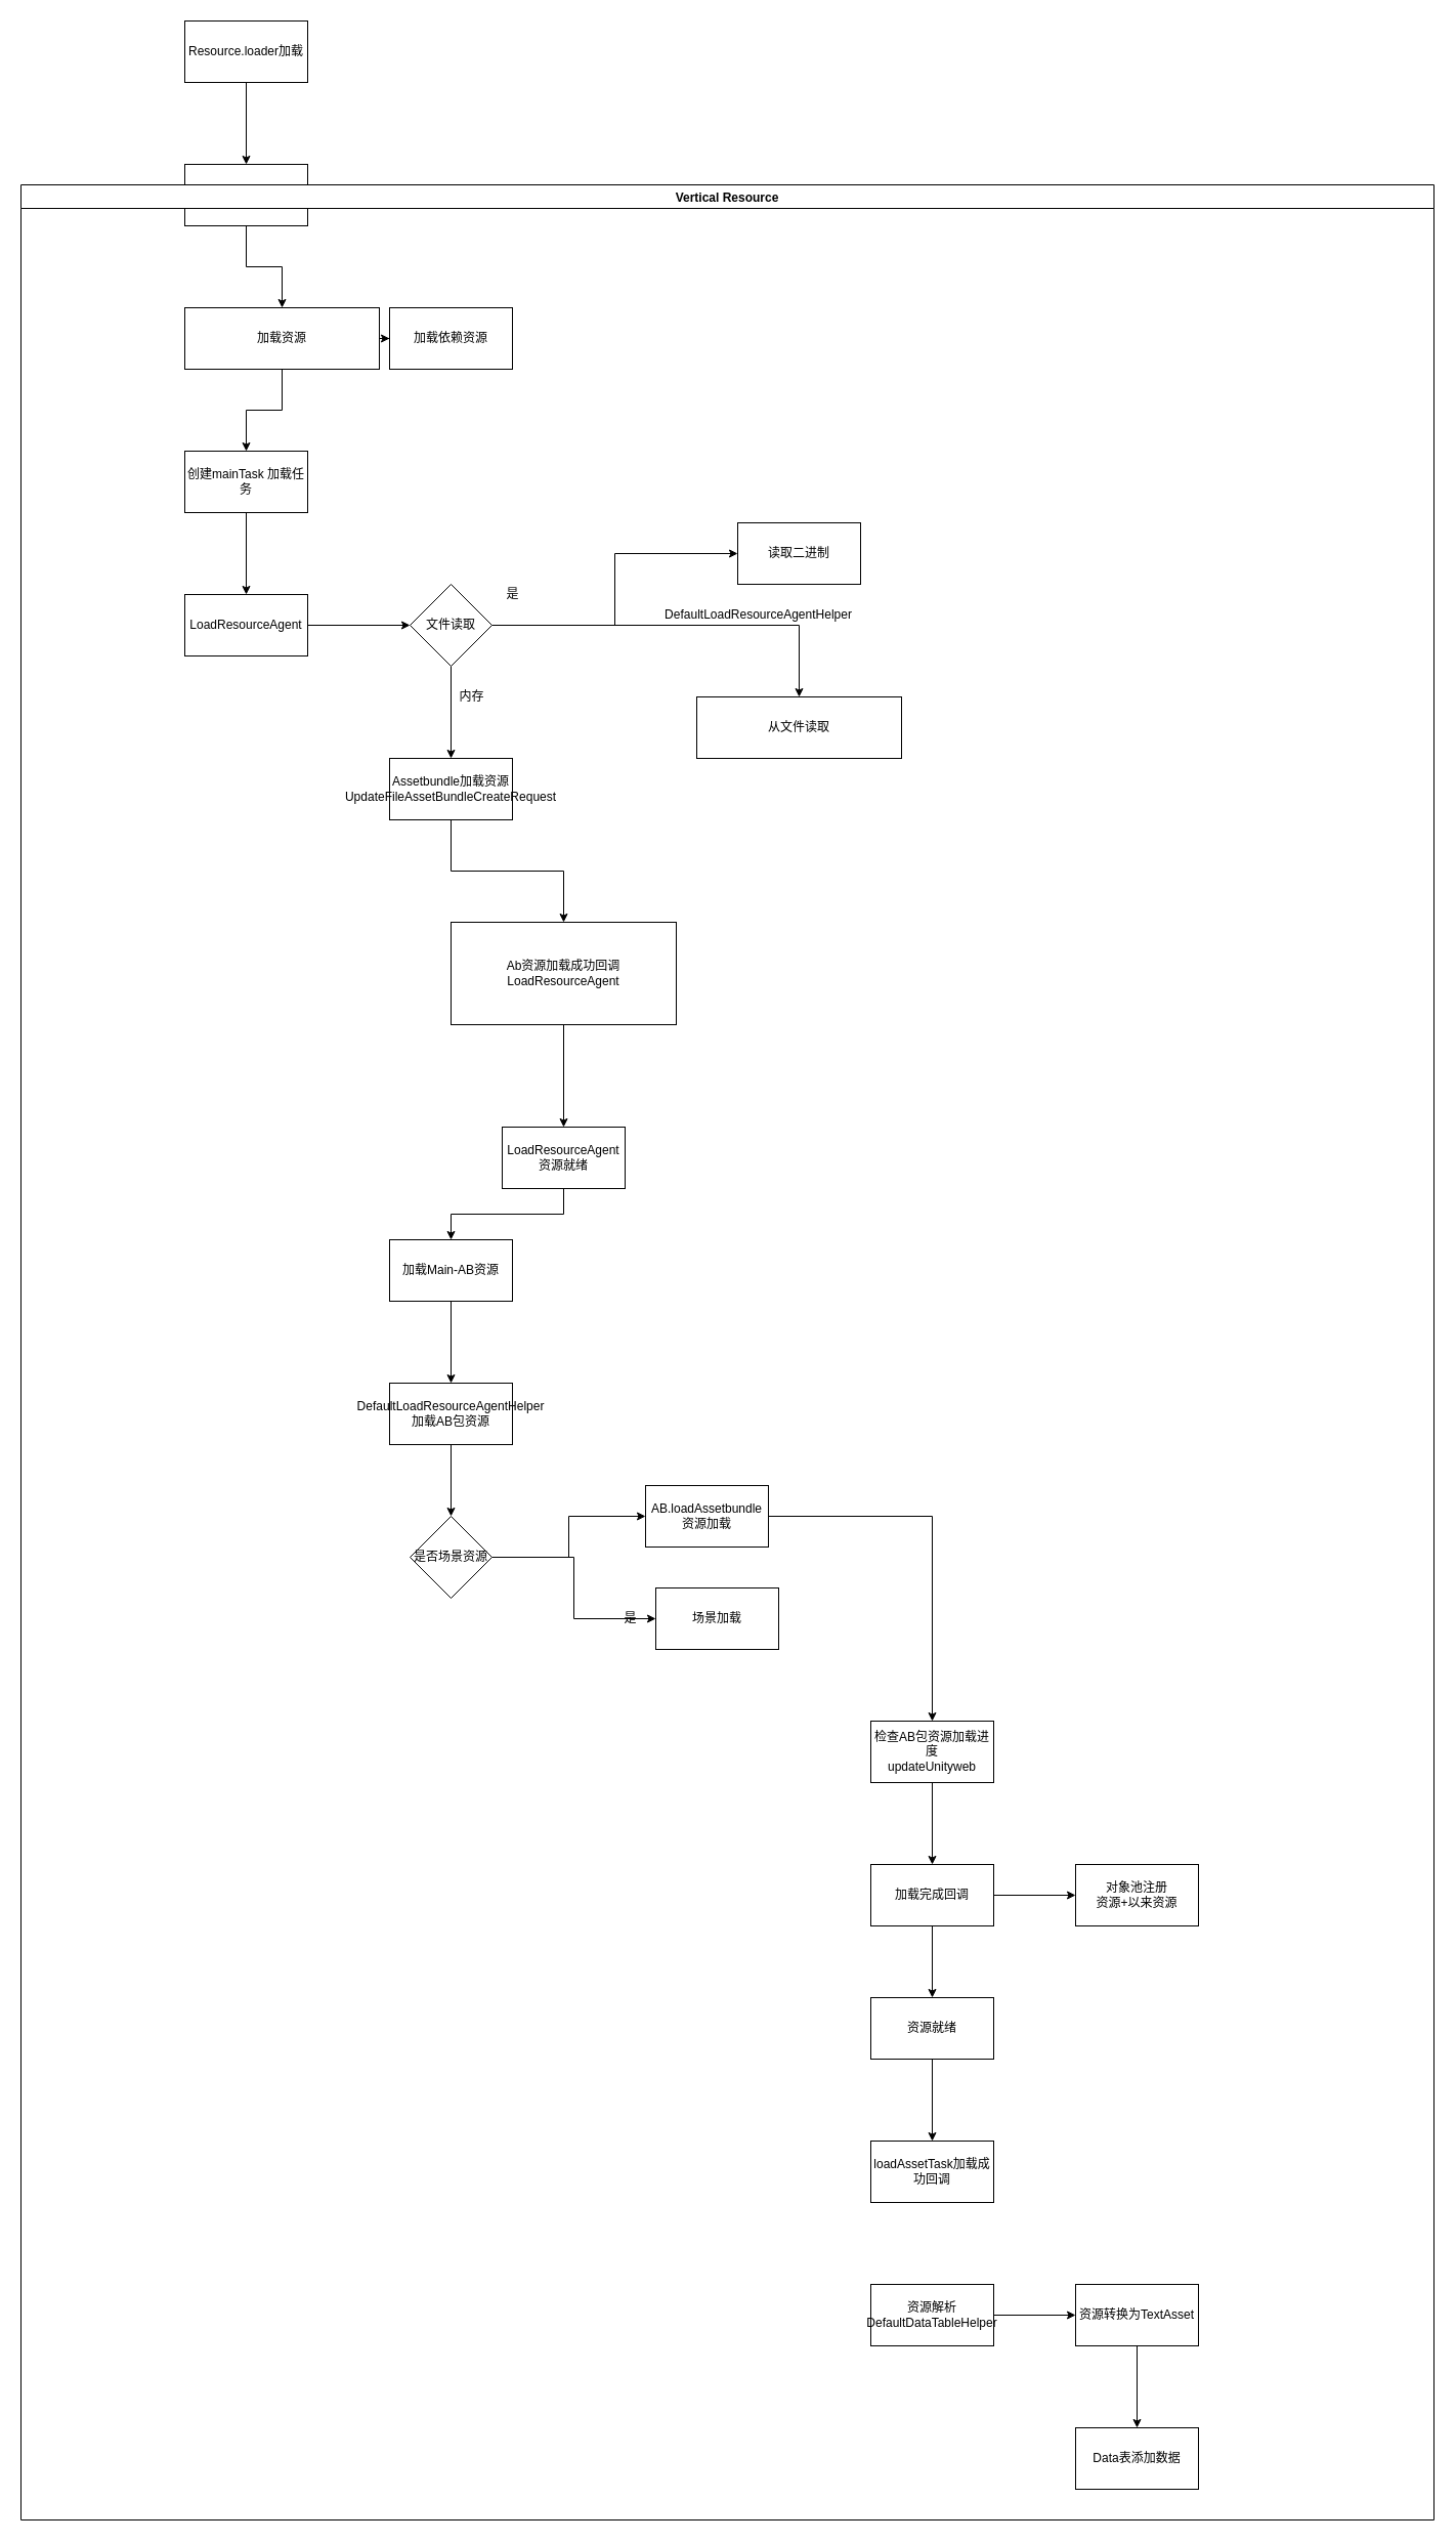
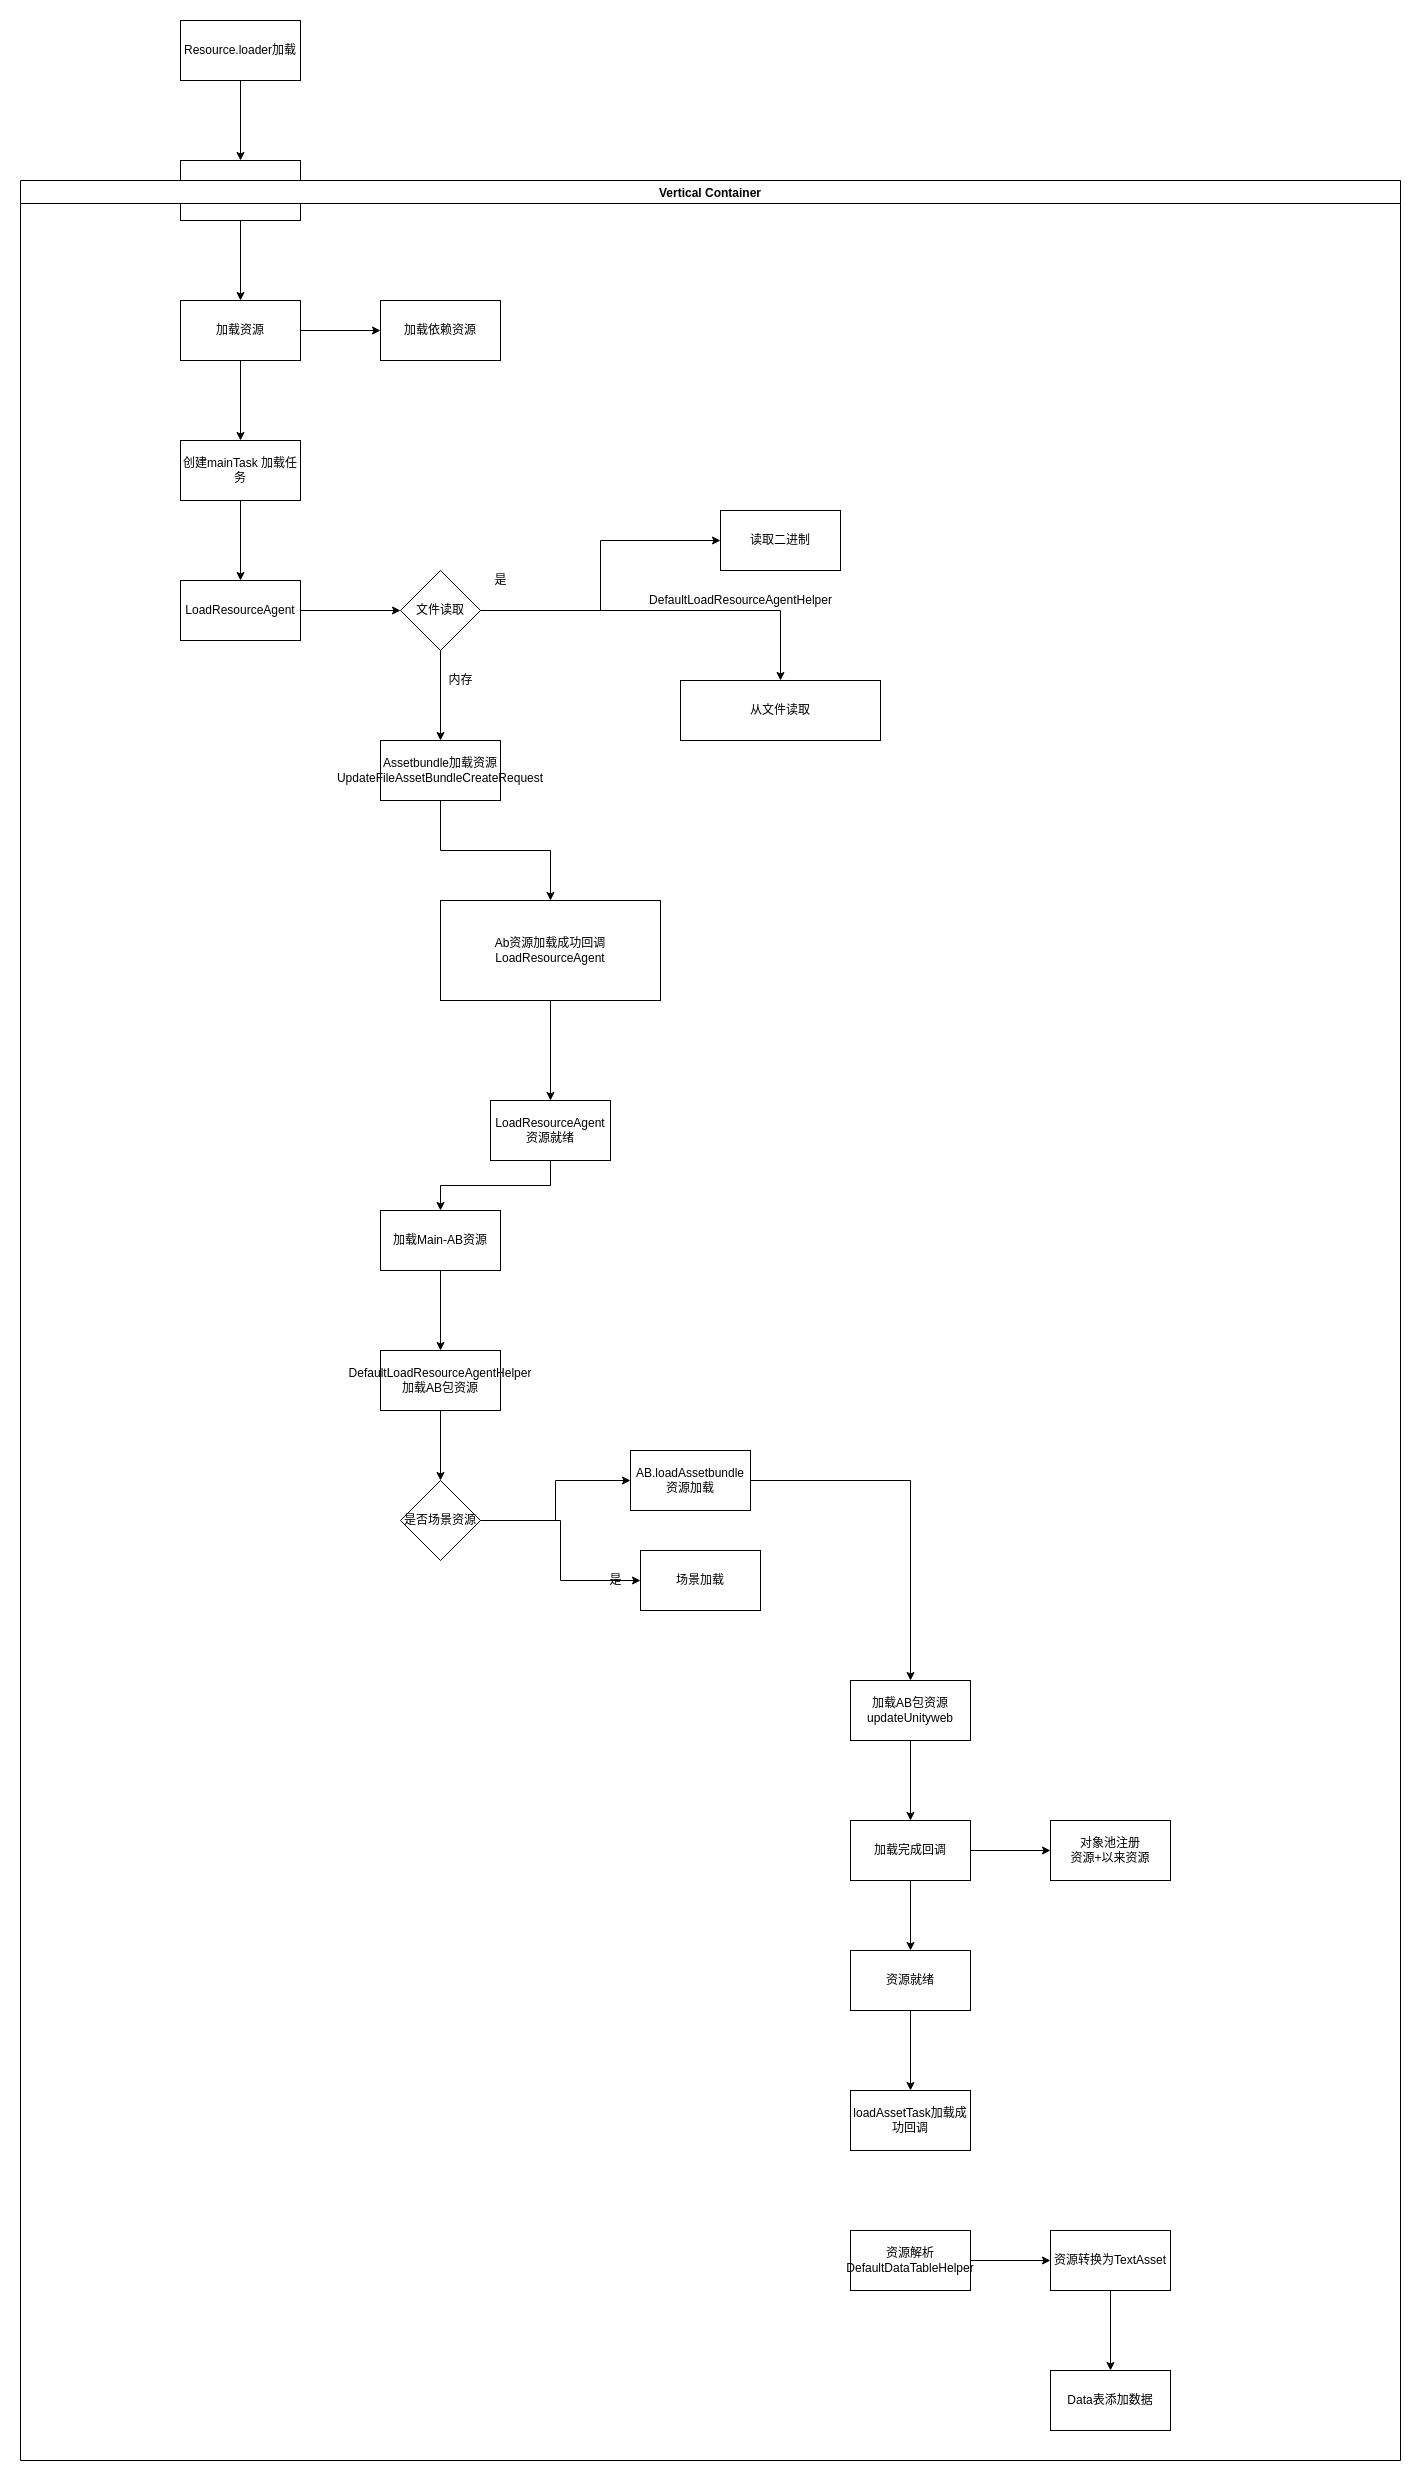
  <mxCell id="0" />
  <mxCell id="1" parent="0" />
  <mxCell id="2" value="" style="edgeStyle=orthogonalEdgeStyle;rounded=0;orthogonalLoop=1;jettySize=auto;html=1;" edge="1" parent="1" source="3" target="5"><mxGeometry relative="1" as="geometry" /></mxCell>
  <mxCell id="3" value="Resource.loader加载" style="whiteSpace=wrap;html=1;" vertex="1" parent="1"><mxGeometry x="180" y="20" width="120" height="60" as="geometry" /></mxCell>
  <mxCell id="4" value="" style="edgeStyle=orthogonalEdgeStyle;rounded=0;orthogonalLoop=1;jettySize=auto;html=1;" edge="1" parent="1" source="5" target="29"><mxGeometry relative="1" as="geometry" /></mxCell>
  <mxCell id="5" value="输出resourceInfo" style="whiteSpace=wrap;html=1;" vertex="1" parent="1"><mxGeometry x="180" y="160" width="120" height="60" as="geometry" /></mxCell>
- <mxCell id="6" value="Vertical Resource" style="swimlane;" vertex="1" parent="1"><mxGeometry x="20" y="180" width="1380" height="2280" as="geometry" /></mxCell>
+ <mxCell id="6" value="Vertical Container" style="swimlane;" vertex="1" parent="1"><mxGeometry x="20" y="180" width="1380" height="2280" as="geometry" /></mxCell>
  <mxCell id="7" value="&lt;span&gt;DefaultLoadResourceAgentHelper&lt;/span&gt;" style="text;html=1;align=center;verticalAlign=middle;resizable=0;points=[];autosize=1;strokeColor=none;fillColor=none;" vertex="1" parent="6"><mxGeometry x="620" y="410" width="200" height="20" as="geometry" /></mxCell>
  <mxCell id="8" value="读取二进制" style="whiteSpace=wrap;html=1;" vertex="1" parent="6"><mxGeometry x="700" y="330" width="120" height="60" as="geometry" /></mxCell>
  <mxCell id="9" value="从文件读取" style="whiteSpace=wrap;html=1;" vertex="1" parent="6"><mxGeometry x="660" y="500" width="200" height="60" as="geometry" /></mxCell>
  <mxCell id="10" value="Ab资源加载成功回调&lt;br&gt;LoadResourceAgent" style="whiteSpace=wrap;html=1;" vertex="1" parent="6"><mxGeometry x="420" y="720" width="220" height="100" as="geometry" /></mxCell>
  <mxCell id="11" value="LoadResourceAgent&lt;br&gt;资源就绪&lt;br&gt;" style="whiteSpace=wrap;html=1;" vertex="1" parent="6"><mxGeometry x="470" y="920" width="120" height="60" as="geometry" /></mxCell>
  <mxCell id="12" value="" style="edgeStyle=orthogonalEdgeStyle;rounded=0;orthogonalLoop=1;jettySize=auto;html=1;" edge="1" parent="6" source="10" target="11"><mxGeometry relative="1" as="geometry" /></mxCell>
  <mxCell id="13" value="AB.loadAssetbundle资源加载" style="whiteSpace=wrap;html=1;" vertex="1" parent="6"><mxGeometry x="610" y="1270" width="120" height="60" as="geometry" /></mxCell>
  <mxCell id="14" value="场景加载" style="whiteSpace=wrap;html=1;" vertex="1" parent="6"><mxGeometry x="620" y="1370" width="120" height="60" as="geometry" /></mxCell>
  <mxCell id="15" value="是" style="text;html=1;align=center;verticalAlign=middle;resizable=0;points=[];autosize=1;strokeColor=none;fillColor=none;" vertex="1" parent="6"><mxGeometry x="580" y="1390" width="30" height="20" as="geometry" /></mxCell>
  <mxCell id="16" value="资源就绪" style="whiteSpace=wrap;html=1;" vertex="1" parent="6"><mxGeometry x="830" y="1770" width="120" height="60" as="geometry" /></mxCell>
  <mxCell id="17" value="资源解析&lt;br&gt;DefaultDataTableHelper" style="whiteSpace=wrap;html=1;" vertex="1" parent="6"><mxGeometry x="830" y="2050" width="120" height="60" as="geometry" /></mxCell>
- <mxCell id="18" value="检查AB包资源加载进度&lt;br&gt;updateUnityweb" style="whiteSpace=wrap;html=1;" vertex="1" parent="6"><mxGeometry x="830" y="1500" width="120" height="60" as="geometry" /></mxCell>
+ <mxCell id="18" value="加载AB包资源&lt;br&gt;updateUnityweb" style="whiteSpace=wrap;html=1;" vertex="1" parent="6"><mxGeometry x="830" y="1500" width="120" height="60" as="geometry" /></mxCell>
  <mxCell id="19" value="" style="edgeStyle=orthogonalEdgeStyle;rounded=0;orthogonalLoop=1;jettySize=auto;html=1;" edge="1" parent="6" source="20" target="16"><mxGeometry relative="1" as="geometry" /></mxCell>
  <mxCell id="20" value="加载完成回调" style="whiteSpace=wrap;html=1;" vertex="1" parent="6"><mxGeometry x="830" y="1640" width="120" height="60" as="geometry" /></mxCell>
  <mxCell id="21" value="" style="edgeStyle=orthogonalEdgeStyle;rounded=0;orthogonalLoop=1;jettySize=auto;html=1;" edge="1" parent="6" source="18" target="20"><mxGeometry relative="1" as="geometry" /></mxCell>
  <mxCell id="22" value="对象池注册&lt;br&gt;资源+以来资源" style="whiteSpace=wrap;html=1;" vertex="1" parent="6"><mxGeometry x="1030" y="1640" width="120" height="60" as="geometry" /></mxCell>
  <mxCell id="23" value="" style="edgeStyle=orthogonalEdgeStyle;rounded=0;orthogonalLoop=1;jettySize=auto;html=1;" edge="1" parent="6" source="20" target="22"><mxGeometry relative="1" as="geometry" /></mxCell>
  <mxCell id="24" value="loadAssetTask加载成功回调" style="whiteSpace=wrap;html=1;" vertex="1" parent="6"><mxGeometry x="830" y="1910" width="120" height="60" as="geometry" /></mxCell>
  <mxCell id="25" value="" style="edgeStyle=orthogonalEdgeStyle;rounded=0;orthogonalLoop=1;jettySize=auto;html=1;" edge="1" parent="6" source="16" target="24"><mxGeometry relative="1" as="geometry" /></mxCell>
  <mxCell id="26" value="" style="edgeStyle=orthogonalEdgeStyle;rounded=0;orthogonalLoop=1;jettySize=auto;html=1;entryX=0.5;entryY=0;entryDx=0;entryDy=0;" edge="1" parent="6" source="13" target="18"><mxGeometry relative="1" as="geometry"><mxPoint x="810" y="1300" as="targetPoint" /></mxGeometry></mxCell>
  <mxCell id="27" value="" style="edgeStyle=orthogonalEdgeStyle;rounded=0;orthogonalLoop=1;jettySize=auto;html=1;" edge="1" parent="1" source="29" target="30"><mxGeometry relative="1" as="geometry" /></mxCell>
  <mxCell id="28" value="" style="edgeStyle=orthogonalEdgeStyle;rounded=0;orthogonalLoop=1;jettySize=auto;html=1;" edge="1" parent="1" source="29" target="32"><mxGeometry relative="1" as="geometry" /></mxCell>
- <mxCell id="29" value="加载资源&lt;br&gt;" style="whiteSpace=wrap;html=1;" vertex="1" parent="1"><mxGeometry x="180" y="300" width="190" height="60" as="geometry" /></mxCell>
+ <mxCell id="29" value="加载资源&lt;br&gt;" style="whiteSpace=wrap;html=1;" vertex="1" parent="1"><mxGeometry x="180" y="300" width="120" height="60" as="geometry" /></mxCell>
  <mxCell id="30" value="加载依赖资源" style="whiteSpace=wrap;html=1;" vertex="1" parent="1"><mxGeometry x="380" y="300" width="120" height="60" as="geometry" /></mxCell>
  <mxCell id="31" value="" style="edgeStyle=orthogonalEdgeStyle;rounded=0;orthogonalLoop=1;jettySize=auto;html=1;" edge="1" parent="1" source="32" target="34"><mxGeometry relative="1" as="geometry" /></mxCell>
  <mxCell id="32" value="创建mainTask 加载任务" style="whiteSpace=wrap;html=1;" vertex="1" parent="1"><mxGeometry x="180" y="440" width="120" height="60" as="geometry" /></mxCell>
  <mxCell id="33" value="" style="edgeStyle=orthogonalEdgeStyle;rounded=0;orthogonalLoop=1;jettySize=auto;html=1;" edge="1" parent="1" source="34" target="38"><mxGeometry relative="1" as="geometry" /></mxCell>
  <mxCell id="34" value="LoadResourceAgent&lt;br&gt;" style="whiteSpace=wrap;html=1;" vertex="1" parent="1"><mxGeometry x="180" y="580" width="120" height="60" as="geometry" /></mxCell>
  <mxCell id="35" value="" style="edgeStyle=orthogonalEdgeStyle;rounded=0;orthogonalLoop=1;jettySize=auto;html=1;" edge="1" parent="1" source="38" target="9"><mxGeometry relative="1" as="geometry" /></mxCell>
  <mxCell id="36" value="" style="edgeStyle=orthogonalEdgeStyle;rounded=0;orthogonalLoop=1;jettySize=auto;html=1;" edge="1" parent="1" source="38" target="8"><mxGeometry relative="1" as="geometry" /></mxCell>
  <mxCell id="37" value="" style="edgeStyle=orthogonalEdgeStyle;rounded=0;orthogonalLoop=1;jettySize=auto;html=1;" edge="1" parent="1" source="38" target="42"><mxGeometry relative="1" as="geometry" /></mxCell>
  <mxCell id="38" value="文件读取" style="rhombus;whiteSpace=wrap;html=1;" vertex="1" parent="1"><mxGeometry x="400" y="570" width="80" height="80" as="geometry" /></mxCell>
  <mxCell id="39" value="是" style="text;html=1;align=center;verticalAlign=middle;resizable=0;points=[];autosize=1;strokeColor=none;fillColor=none;" vertex="1" parent="1"><mxGeometry x="485" y="570" width="30" height="20" as="geometry" /></mxCell>
  <mxCell id="40" value="内存" style="text;html=1;align=center;verticalAlign=middle;resizable=0;points=[];autosize=1;strokeColor=none;fillColor=none;" vertex="1" parent="1"><mxGeometry x="440" y="670" width="40" height="20" as="geometry" /></mxCell>
  <mxCell id="41" value="" style="edgeStyle=orthogonalEdgeStyle;rounded=0;orthogonalLoop=1;jettySize=auto;html=1;" edge="1" parent="1" source="42" target="10"><mxGeometry relative="1" as="geometry" /></mxCell>
  <mxCell id="42" value="Assetbundle加载资源&lt;span&gt; &lt;/span&gt;UpdateFileAssetBundleCreateRequest" style="whiteSpace=wrap;html=1;" vertex="1" parent="1"><mxGeometry x="380" y="740" width="120" height="60" as="geometry" /></mxCell>
  <mxCell id="43" value="" style="edgeStyle=orthogonalEdgeStyle;rounded=0;orthogonalLoop=1;jettySize=auto;html=1;" edge="1" parent="1" source="44" target="47"><mxGeometry relative="1" as="geometry" /></mxCell>
  <mxCell id="44" value="加载Main-AB资源" style="whiteSpace=wrap;html=1;" vertex="1" parent="1"><mxGeometry x="380" y="1210" width="120" height="60" as="geometry" /></mxCell>
  <mxCell id="45" value="" style="edgeStyle=orthogonalEdgeStyle;rounded=0;orthogonalLoop=1;jettySize=auto;html=1;" edge="1" parent="1" source="11" target="44"><mxGeometry relative="1" as="geometry" /></mxCell>
  <mxCell id="46" value="" style="edgeStyle=orthogonalEdgeStyle;rounded=0;orthogonalLoop=1;jettySize=auto;html=1;" edge="1" parent="1" source="47" target="50"><mxGeometry relative="1" as="geometry" /></mxCell>
  <mxCell id="47" value="DefaultLoadResourceAgentHelper&lt;br&gt;加载AB包资源" style="whiteSpace=wrap;html=1;" vertex="1" parent="1"><mxGeometry x="380" y="1350" width="120" height="60" as="geometry" /></mxCell>
  <mxCell id="48" value="" style="edgeStyle=orthogonalEdgeStyle;rounded=0;orthogonalLoop=1;jettySize=auto;html=1;" edge="1" parent="1" source="50" target="14"><mxGeometry relative="1" as="geometry" /></mxCell>
  <mxCell id="49" value="" style="edgeStyle=orthogonalEdgeStyle;rounded=0;orthogonalLoop=1;jettySize=auto;html=1;" edge="1" parent="1" source="50" target="13"><mxGeometry relative="1" as="geometry" /></mxCell>
  <mxCell id="50" value="是否场景资源" style="rhombus;whiteSpace=wrap;html=1;" vertex="1" parent="1"><mxGeometry x="400" y="1480" width="80" height="80" as="geometry" /></mxCell>
  <mxCell id="51" value="" style="edgeStyle=orthogonalEdgeStyle;rounded=0;orthogonalLoop=1;jettySize=auto;html=1;" edge="1" parent="1" source="52" target="54"><mxGeometry relative="1" as="geometry" /></mxCell>
  <mxCell id="52" value="资源转换为TextAsset" style="whiteSpace=wrap;html=1;" vertex="1" parent="1"><mxGeometry x="1050" y="2230" width="120" height="60" as="geometry" /></mxCell>
  <mxCell id="53" value="" style="edgeStyle=orthogonalEdgeStyle;rounded=0;orthogonalLoop=1;jettySize=auto;html=1;" edge="1" parent="1" source="17" target="52"><mxGeometry relative="1" as="geometry" /></mxCell>
  <mxCell id="54" value="Data表添加数据" style="whiteSpace=wrap;html=1;" vertex="1" parent="1"><mxGeometry x="1050" y="2370" width="120" height="60" as="geometry" /></mxCell>
